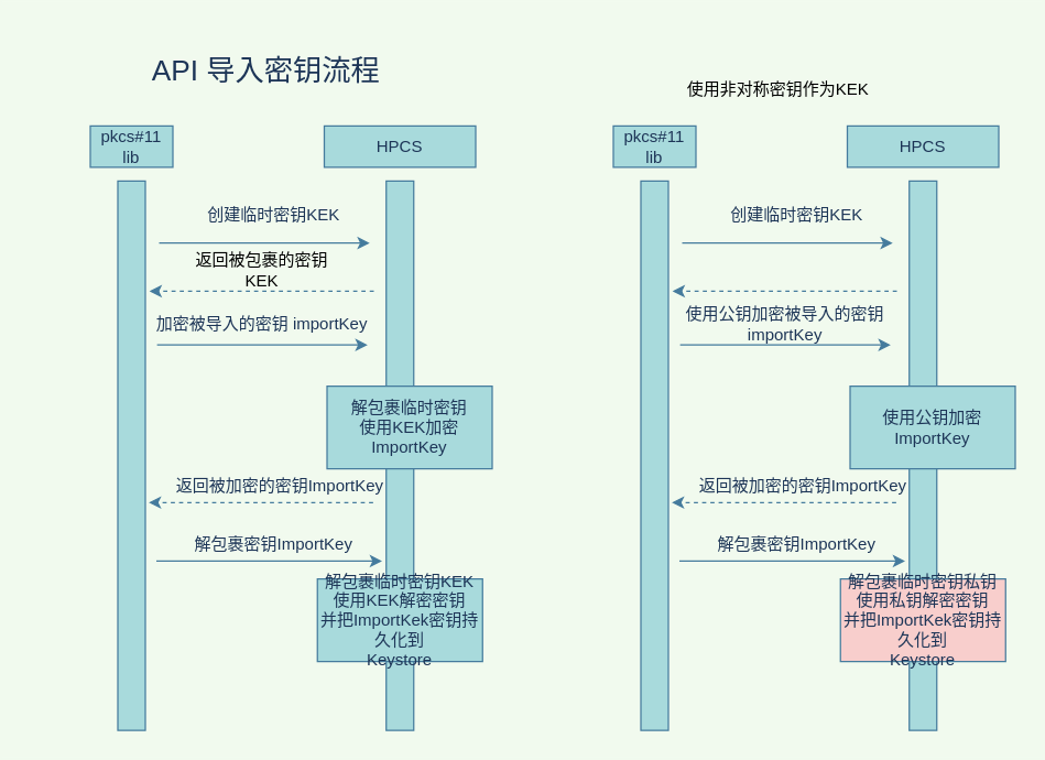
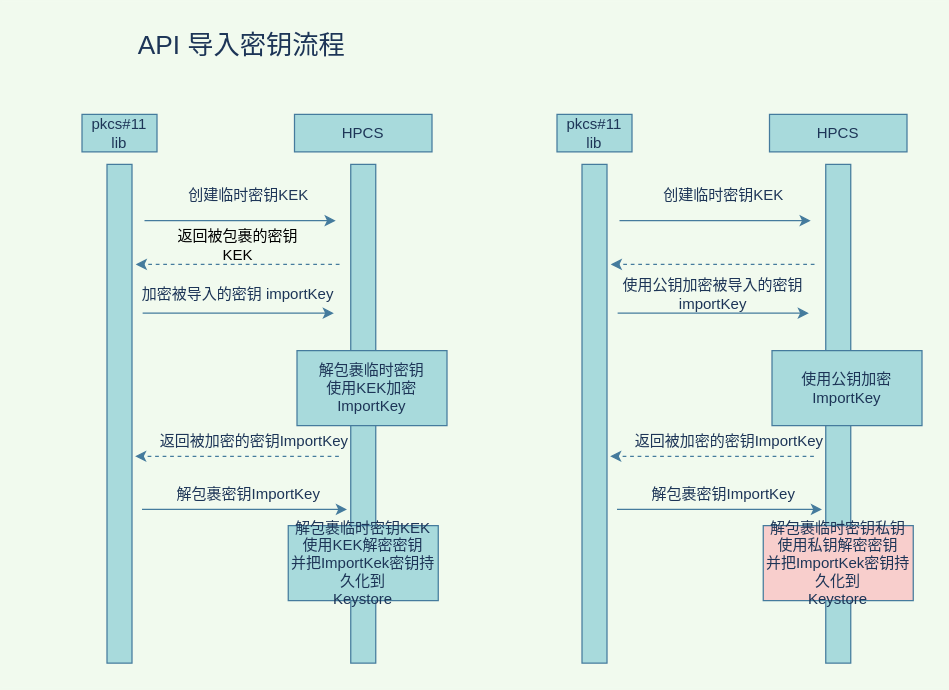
  <mxCell id="0" />
  <mxCell id="1" parent="0" />
  <mxCell id="2" value="pkcs#11 lib" style="text;html=1;strokeColor=#457B9D;fillColor=#A8DADC;align=center;verticalAlign=middle;whiteSpace=wrap;rounded=0;fontColor=#1D3557;" vertex="1" parent="1"><mxGeometry x="65" y="91" width="60" height="30" as="geometry" /></mxCell>
  <mxCell id="3" value="HPCS" style="text;html=1;strokeColor=#457B9D;fillColor=#A8DADC;align=center;verticalAlign=middle;whiteSpace=wrap;rounded=0;fontColor=#1D3557;" vertex="1" parent="1"><mxGeometry x="235" y="91" width="110" height="30" as="geometry" /></mxCell>
- <mxCell id="4" value="&lt;span style=&quot;font-size: 21px;&quot;&gt;&amp;nbsp;API 导入密钥流程&lt;/span&gt;" style="text;html=1;strokeColor=none;fillColor=none;align=center;verticalAlign=middle;whiteSpace=wrap;rounded=0;fontColor=#1D3557;" vertex="1" parent="1"><mxGeometry x="20" y="35" width="340" height="30" as="geometry" /></mxCell>
+ <mxCell id="4" value="&lt;span style=&quot;font-size: 21px;&quot;&gt;&amp;nbsp;API 导入密钥流程&lt;/span&gt;" style="text;html=1;strokeColor=none;fillColor=none;align=center;verticalAlign=middle;whiteSpace=wrap;rounded=0;fontColor=#1D3557;" vertex="1" parent="1"><mxGeometry x="20" y="20" width="340" height="30" as="geometry" /></mxCell>
  <mxCell id="5" value="" style="rounded=0;whiteSpace=wrap;html=1;fillColor=#A8DADC;strokeColor=#457B9D;fontColor=#1D3557;" vertex="1" parent="1"><mxGeometry x="85" y="131" width="20" height="399" as="geometry" /></mxCell>
  <mxCell id="6" value="" style="rounded=0;whiteSpace=wrap;html=1;fillColor=#A8DADC;strokeColor=#457B9D;fontColor=#1D3557;" vertex="1" parent="1"><mxGeometry x="280" y="131" width="20" height="399" as="geometry" /></mxCell>
  <mxCell id="7" value="" style="endArrow=classic;html=1;rounded=0;strokeColor=#457B9D;fontColor=#1D3557;labelBackgroundColor=#F1FAEE;" edge="1" parent="1"><mxGeometry width="50" height="50" relative="1" as="geometry"><mxPoint x="115" y="176" as="sourcePoint" /><mxPoint x="268" y="176" as="targetPoint" /></mxGeometry></mxCell>
  <mxCell id="8" value="创建临时密钥KEK" style="text;html=1;strokeColor=none;fillColor=none;align=center;verticalAlign=middle;whiteSpace=wrap;rounded=0;fontColor=#1D3557;" vertex="1" parent="1"><mxGeometry x="97" y="141" width="203" height="30" as="geometry" /></mxCell>
  <mxCell id="9" value="解包裹临时密钥&lt;br&gt;使用KEK加密ImportKey" style="rounded=0;whiteSpace=wrap;html=1;fontColor=#1D3557;strokeColor=#457B9D;fillColor=#A8DADC;" vertex="1" parent="1"><mxGeometry x="237" y="280" width="120" height="60" as="geometry" /></mxCell>
  <mxCell id="10" value="" style="endArrow=classic;html=1;rounded=0;fontColor=#1D3557;strokeColor=#457B9D;fillColor=#A8DADC;exitX=0;exitY=0.316;exitDx=0;exitDy=0;exitPerimeter=0;dashed=1;" edge="1" parent="1"><mxGeometry width="50" height="50" relative="1" as="geometry"><mxPoint x="271" y="211" as="sourcePoint" /><mxPoint x="108" y="211" as="targetPoint" /></mxGeometry></mxCell>
  <mxCell id="11" value="返回被包裹的密钥KEK" style="text;html=1;strokeColor=none;fillColor=none;align=center;verticalAlign=middle;whiteSpace=wrap;rounded=0;" vertex="1" parent="1"><mxGeometry x="140" y="181" width="100" height="30" as="geometry" /></mxCell>
  <mxCell id="12" value="" style="endArrow=classic;html=1;rounded=0;strokeColor=#457B9D;fontColor=#1D3557;labelBackgroundColor=#F1FAEE;" edge="1" parent="1"><mxGeometry width="50" height="50" relative="1" as="geometry"><mxPoint x="113.5" y="250" as="sourcePoint" /><mxPoint x="266.5" y="250" as="targetPoint" /></mxGeometry></mxCell>
  <mxCell id="13" value="加密被导入的密钥 importKey" style="text;html=1;strokeColor=none;fillColor=none;align=center;verticalAlign=middle;whiteSpace=wrap;rounded=0;fontColor=#1D3557;" vertex="1" parent="1"><mxGeometry x="95" y="220" width="190" height="30" as="geometry" /></mxCell>
  <mxCell id="14" value="" style="endArrow=classic;html=1;rounded=0;fontColor=#1D3557;strokeColor=#457B9D;fillColor=#A8DADC;exitX=0;exitY=0.316;exitDx=0;exitDy=0;exitPerimeter=0;dashed=1;" edge="1" parent="1"><mxGeometry width="50" height="50" relative="1" as="geometry"><mxPoint x="270.5" y="364.62" as="sourcePoint" /><mxPoint x="107.5" y="364.5" as="targetPoint" /></mxGeometry></mxCell>
  <mxCell id="15" value="解包裹密钥ImportKey" style="text;html=1;strokeColor=none;fillColor=none;align=center;verticalAlign=middle;whiteSpace=wrap;rounded=0;fontColor=#1D3557;" vertex="1" parent="1"><mxGeometry x="72" y="380" width="253" height="30" as="geometry" /></mxCell>
  <mxCell id="16" value="返回被加密的密钥ImportKey" style="text;html=1;strokeColor=none;fillColor=none;align=center;verticalAlign=middle;whiteSpace=wrap;rounded=0;fontColor=#1D3557;" vertex="1" parent="1"><mxGeometry x="88" y="350" width="230" height="6" as="geometry" /></mxCell>
  <mxCell id="17" value="" style="endArrow=classic;html=1;rounded=0;fontColor=#1D3557;strokeColor=#457B9D;fillColor=#A8DADC;entryX=0.05;entryY=0.367;entryDx=0;entryDy=0;entryPerimeter=0;" edge="1" parent="1"><mxGeometry width="50" height="50" relative="1" as="geometry"><mxPoint x="113" y="407" as="sourcePoint" /><mxPoint x="277" y="407" as="targetPoint" /></mxGeometry></mxCell>
  <mxCell id="18" value="解包裹临时密钥KEK&lt;br&gt;使用KEK解密密钥&lt;br&gt;并把ImportKek密钥持久化到&lt;br&gt;Keystore" style="rounded=0;whiteSpace=wrap;html=1;fontColor=#1D3557;strokeColor=#457B9D;fillColor=#A8DADC;" vertex="1" parent="1"><mxGeometry x="230" y="420" width="120" height="60" as="geometry" /></mxCell>
  <mxCell id="19" value="pkcs#11 lib" style="text;html=1;strokeColor=#457B9D;fillColor=#A8DADC;align=center;verticalAlign=middle;whiteSpace=wrap;rounded=0;fontColor=#1D3557;" vertex="1" parent="1"><mxGeometry x="445" y="91" width="60" height="30" as="geometry" /></mxCell>
  <mxCell id="20" value="HPCS" style="text;html=1;strokeColor=#457B9D;fillColor=#A8DADC;align=center;verticalAlign=middle;whiteSpace=wrap;rounded=0;fontColor=#1D3557;" vertex="1" parent="1"><mxGeometry x="615" y="91" width="110" height="30" as="geometry" /></mxCell>
  <mxCell id="21" value="" style="rounded=0;whiteSpace=wrap;html=1;fillColor=#A8DADC;strokeColor=#457B9D;fontColor=#1D3557;" vertex="1" parent="1"><mxGeometry x="465" y="131" width="20" height="399" as="geometry" /></mxCell>
  <mxCell id="22" value="" style="rounded=0;whiteSpace=wrap;html=1;fillColor=#A8DADC;strokeColor=#457B9D;fontColor=#1D3557;" vertex="1" parent="1"><mxGeometry x="660" y="131" width="20" height="399" as="geometry" /></mxCell>
  <mxCell id="23" value="" style="endArrow=classic;html=1;rounded=0;strokeColor=#457B9D;fontColor=#1D3557;labelBackgroundColor=#F1FAEE;" edge="1" parent="1"><mxGeometry width="50" height="50" relative="1" as="geometry"><mxPoint x="495" y="176" as="sourcePoint" /><mxPoint x="648" y="176" as="targetPoint" /></mxGeometry></mxCell>
  <mxCell id="24" value="创建临时密钥KEK" style="text;html=1;strokeColor=none;fillColor=none;align=center;verticalAlign=middle;whiteSpace=wrap;rounded=0;fontColor=#1D3557;" vertex="1" parent="1"><mxGeometry x="477" y="141" width="203" height="30" as="geometry" /></mxCell>
  <mxCell id="25" value="使用公钥加密ImportKey" style="rounded=0;whiteSpace=wrap;html=1;fontColor=#1D3557;strokeColor=#457B9D;fillColor=#A8DADC;" vertex="1" parent="1"><mxGeometry x="617" y="280" width="120" height="60" as="geometry" /></mxCell>
  <mxCell id="26" value="" style="endArrow=classic;html=1;rounded=0;fontColor=#1D3557;strokeColor=#457B9D;fillColor=#A8DADC;exitX=0;exitY=0.316;exitDx=0;exitDy=0;exitPerimeter=0;dashed=1;" edge="1" parent="1"><mxGeometry width="50" height="50" relative="1" as="geometry"><mxPoint x="651" y="211" as="sourcePoint" /><mxPoint x="488" y="211" as="targetPoint" /></mxGeometry></mxCell>
  <mxCell id="27" value="" style="endArrow=classic;html=1;rounded=0;strokeColor=#457B9D;fontColor=#1D3557;labelBackgroundColor=#F1FAEE;" edge="1" parent="1"><mxGeometry width="50" height="50" relative="1" as="geometry"><mxPoint x="493.5" y="250" as="sourcePoint" /><mxPoint x="646.5" y="250" as="targetPoint" /></mxGeometry></mxCell>
  <mxCell id="28" value="使用公钥加密被导入的密钥 importKey" style="text;html=1;strokeColor=none;fillColor=none;align=center;verticalAlign=middle;whiteSpace=wrap;rounded=0;fontColor=#1D3557;" vertex="1" parent="1"><mxGeometry x="475" y="220" width="190" height="30" as="geometry" /></mxCell>
  <mxCell id="29" value="" style="endArrow=classic;html=1;rounded=0;fontColor=#1D3557;strokeColor=#457B9D;fillColor=#A8DADC;exitX=0;exitY=0.316;exitDx=0;exitDy=0;exitPerimeter=0;dashed=1;" edge="1" parent="1"><mxGeometry width="50" height="50" relative="1" as="geometry"><mxPoint x="650.5" y="364.62" as="sourcePoint" /><mxPoint x="487.5" y="364.5" as="targetPoint" /></mxGeometry></mxCell>
  <mxCell id="30" value="解包裹密钥ImportKey" style="text;html=1;strokeColor=none;fillColor=none;align=center;verticalAlign=middle;whiteSpace=wrap;rounded=0;fontColor=#1D3557;" vertex="1" parent="1"><mxGeometry x="452" y="380" width="253" height="30" as="geometry" /></mxCell>
  <mxCell id="31" value="返回被加密的密钥ImportKey" style="text;html=1;strokeColor=none;fillColor=none;align=center;verticalAlign=middle;whiteSpace=wrap;rounded=0;fontColor=#1D3557;" vertex="1" parent="1"><mxGeometry x="468" y="350" width="230" height="6" as="geometry" /></mxCell>
  <mxCell id="32" value="" style="endArrow=classic;html=1;rounded=0;fontColor=#1D3557;strokeColor=#457B9D;fillColor=#A8DADC;entryX=0.05;entryY=0.367;entryDx=0;entryDy=0;entryPerimeter=0;" edge="1" parent="1"><mxGeometry width="50" height="50" relative="1" as="geometry"><mxPoint x="493" y="407" as="sourcePoint" /><mxPoint x="657" y="407" as="targetPoint" /></mxGeometry></mxCell>
  <mxCell id="33" value="解包裹临时密钥私钥&lt;br&gt;使用私钥解密密钥&lt;br&gt;并把ImportKek密钥持久化到&lt;br&gt;Keystore" style="rounded=0;whiteSpace=wrap;html=1;fontColor=#1D3557;strokeColor=#457B9D;fillColor=#f8cecc;" vertex="1" parent="1"><mxGeometry x="610" y="420" width="120" height="60" as="geometry" /></mxCell>
- <mxCell id="34" value="使用非对称密钥作为KEK" style="text;html=1;strokeColor=none;fillColor=none;align=center;verticalAlign=middle;whiteSpace=wrap;rounded=0;" vertex="1" parent="1"><mxGeometry x="485" y="50" width="160" height="30" as="geometry" /></mxCell>
